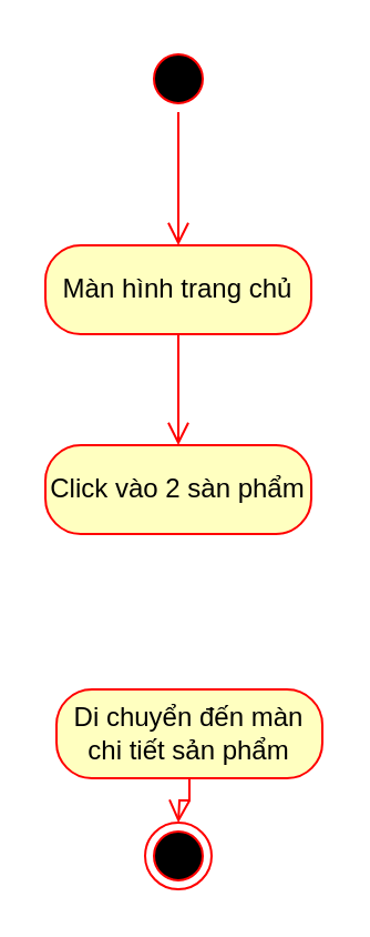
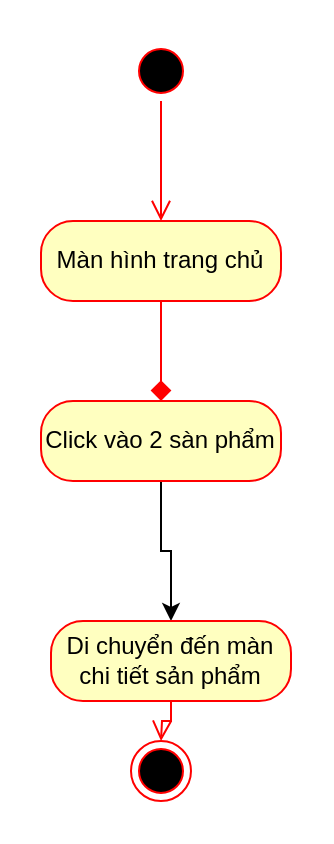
  <mxCell id="0" />
  <mxCell id="1" parent="0" />
  <mxCell id="2" value="" style="ellipse;html=1;shape=startState;fillColor=#000000;strokeColor=#ff0000;" vertex="1" parent="1"><mxGeometry x="65" y="20" width="30" height="30" as="geometry" /></mxCell>
  <mxCell id="3" value="" style="edgeStyle=orthogonalEdgeStyle;html=1;verticalAlign=bottom;endArrow=open;endSize=8;strokeColor=#ff0000;rounded=0;" edge="1" source="2" parent="1"><mxGeometry relative="1" as="geometry"><mxPoint x="80" y="110" as="targetPoint" /></mxGeometry></mxCell>
  <mxCell id="4" value="Màn hình trang chủ" style="rounded=1;whiteSpace=wrap;html=1;arcSize=40;fontColor=#000000;fillColor=#ffffc0;strokeColor=#ff0000;" vertex="1" parent="1"><mxGeometry x="20" y="110" width="120" height="40" as="geometry" /></mxCell>
- <mxCell id="5" value="" style="edgeStyle=orthogonalEdgeStyle;html=1;verticalAlign=bottom;endArrow=open;endSize=8;strokeColor=#ff0000;rounded=0;" edge="1" source="4" parent="1" target="7"><mxGeometry relative="1" as="geometry"><mxPoint x="80" y="210" as="targetPoint" /></mxGeometry></mxCell>
+ <mxCell id="5" value="" style="edgeStyle=orthogonalEdgeStyle;html=1;verticalAlign=bottom;endArrow=diamond;endSize=8;strokeColor=#ff0000;rounded=0;" edge="1" source="4" parent="1" target="7"><mxGeometry relative="1" as="geometry"><mxPoint x="80" y="210" as="targetPoint" /></mxGeometry></mxCell>
+ <mxCell id="6" value="" style="edgeStyle=orthogonalEdgeStyle;rounded=0;orthogonalLoop=1;jettySize=auto;html=1;" edge="1" parent="1" source="7" target="8"><mxGeometry relative="1" as="geometry" /></mxCell>
  <mxCell id="7" value="Click vào 2 sàn phẩm" style="rounded=1;whiteSpace=wrap;html=1;arcSize=40;fontColor=#000000;fillColor=#ffffc0;strokeColor=#ff0000;" vertex="1" parent="1"><mxGeometry x="20" y="200" width="120" height="40" as="geometry" /></mxCell>
  <mxCell id="8" value="Di chuyển đến màn chi tiết sản phẩm" style="rounded=1;whiteSpace=wrap;html=1;arcSize=40;fontColor=#000000;fillColor=#ffffc0;strokeColor=#ff0000;" vertex="1" parent="1"><mxGeometry x="25" y="310" width="120" height="40" as="geometry" /></mxCell>
  <mxCell id="9" value="" style="edgeStyle=orthogonalEdgeStyle;html=1;verticalAlign=bottom;endArrow=open;endSize=8;strokeColor=#ff0000;rounded=0;" edge="1" source="8" parent="1"><mxGeometry relative="1" as="geometry"><mxPoint x="80" y="370" as="targetPoint" /></mxGeometry></mxCell>
  <mxCell id="10" value="" style="ellipse;html=1;shape=endState;fillColor=#000000;strokeColor=#ff0000;" vertex="1" parent="1"><mxGeometry x="65" y="370" width="30" height="30" as="geometry" /></mxCell>
